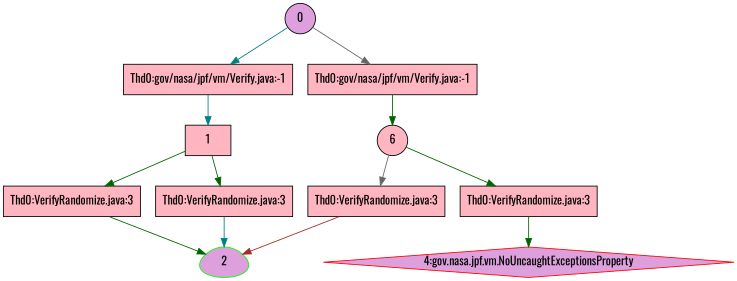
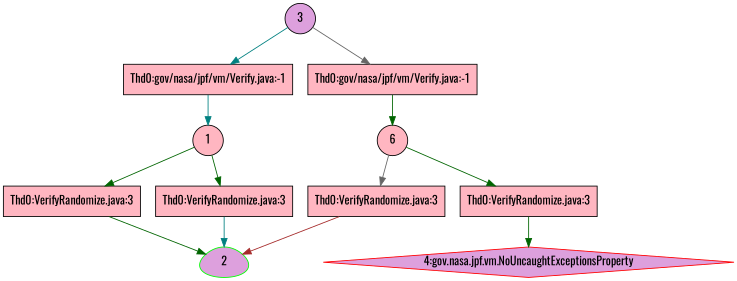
  digraph {
    fontname=Oswald
    node [fillcolor=lightpink fontname=Oswald shape=box style=filled]
    edge [color=darkgreen fontname=Oswald]
-   n1 [color=black fillcolor=plum label=0 shape=circle]
+   n1 [color=black fillcolor=plum label=3 shape=circle]
    n2 [label="Thd0:gov/nasa/jpf/vm/Verify.java:-1"]
    n3 [label="Thd0:gov/nasa/jpf/vm/Verify.java:-1"]
-   n4 [color=black label=1]
+   n4 [color=black label=1 shape=circle]
    n5 [color=black label=6 shape=circle]
    n6 [label="Thd0:VerifyRandomize.java:3"]
    n7 [label="Thd0:VerifyRandomize.java:3"]
    n8 [color=green fillcolor=plum label=2 shape=egg]
    n9 [label="Thd0:VerifyRandomize.java:3"]
    n10 [label="Thd0:VerifyRandomize.java:3"]
    n11 [color=red fillcolor=plum label="4:gov.nasa.jpf.vm.NoUncaughtExceptionsProperty" shape=diamond]
    n1 -> n2 [color=teal]
    n1 -> n3 [color=gray40]
    n2 -> n4 [color=teal]
    n3 -> n5
    n4 -> n6
    n4 -> n7
    n5 -> n9 [color=gray40]
    n5 -> n10
    n6 -> n8
    n7 -> n8 [color=teal]
    n9 -> n8 [color=brown]
    n10 -> n11
  }
